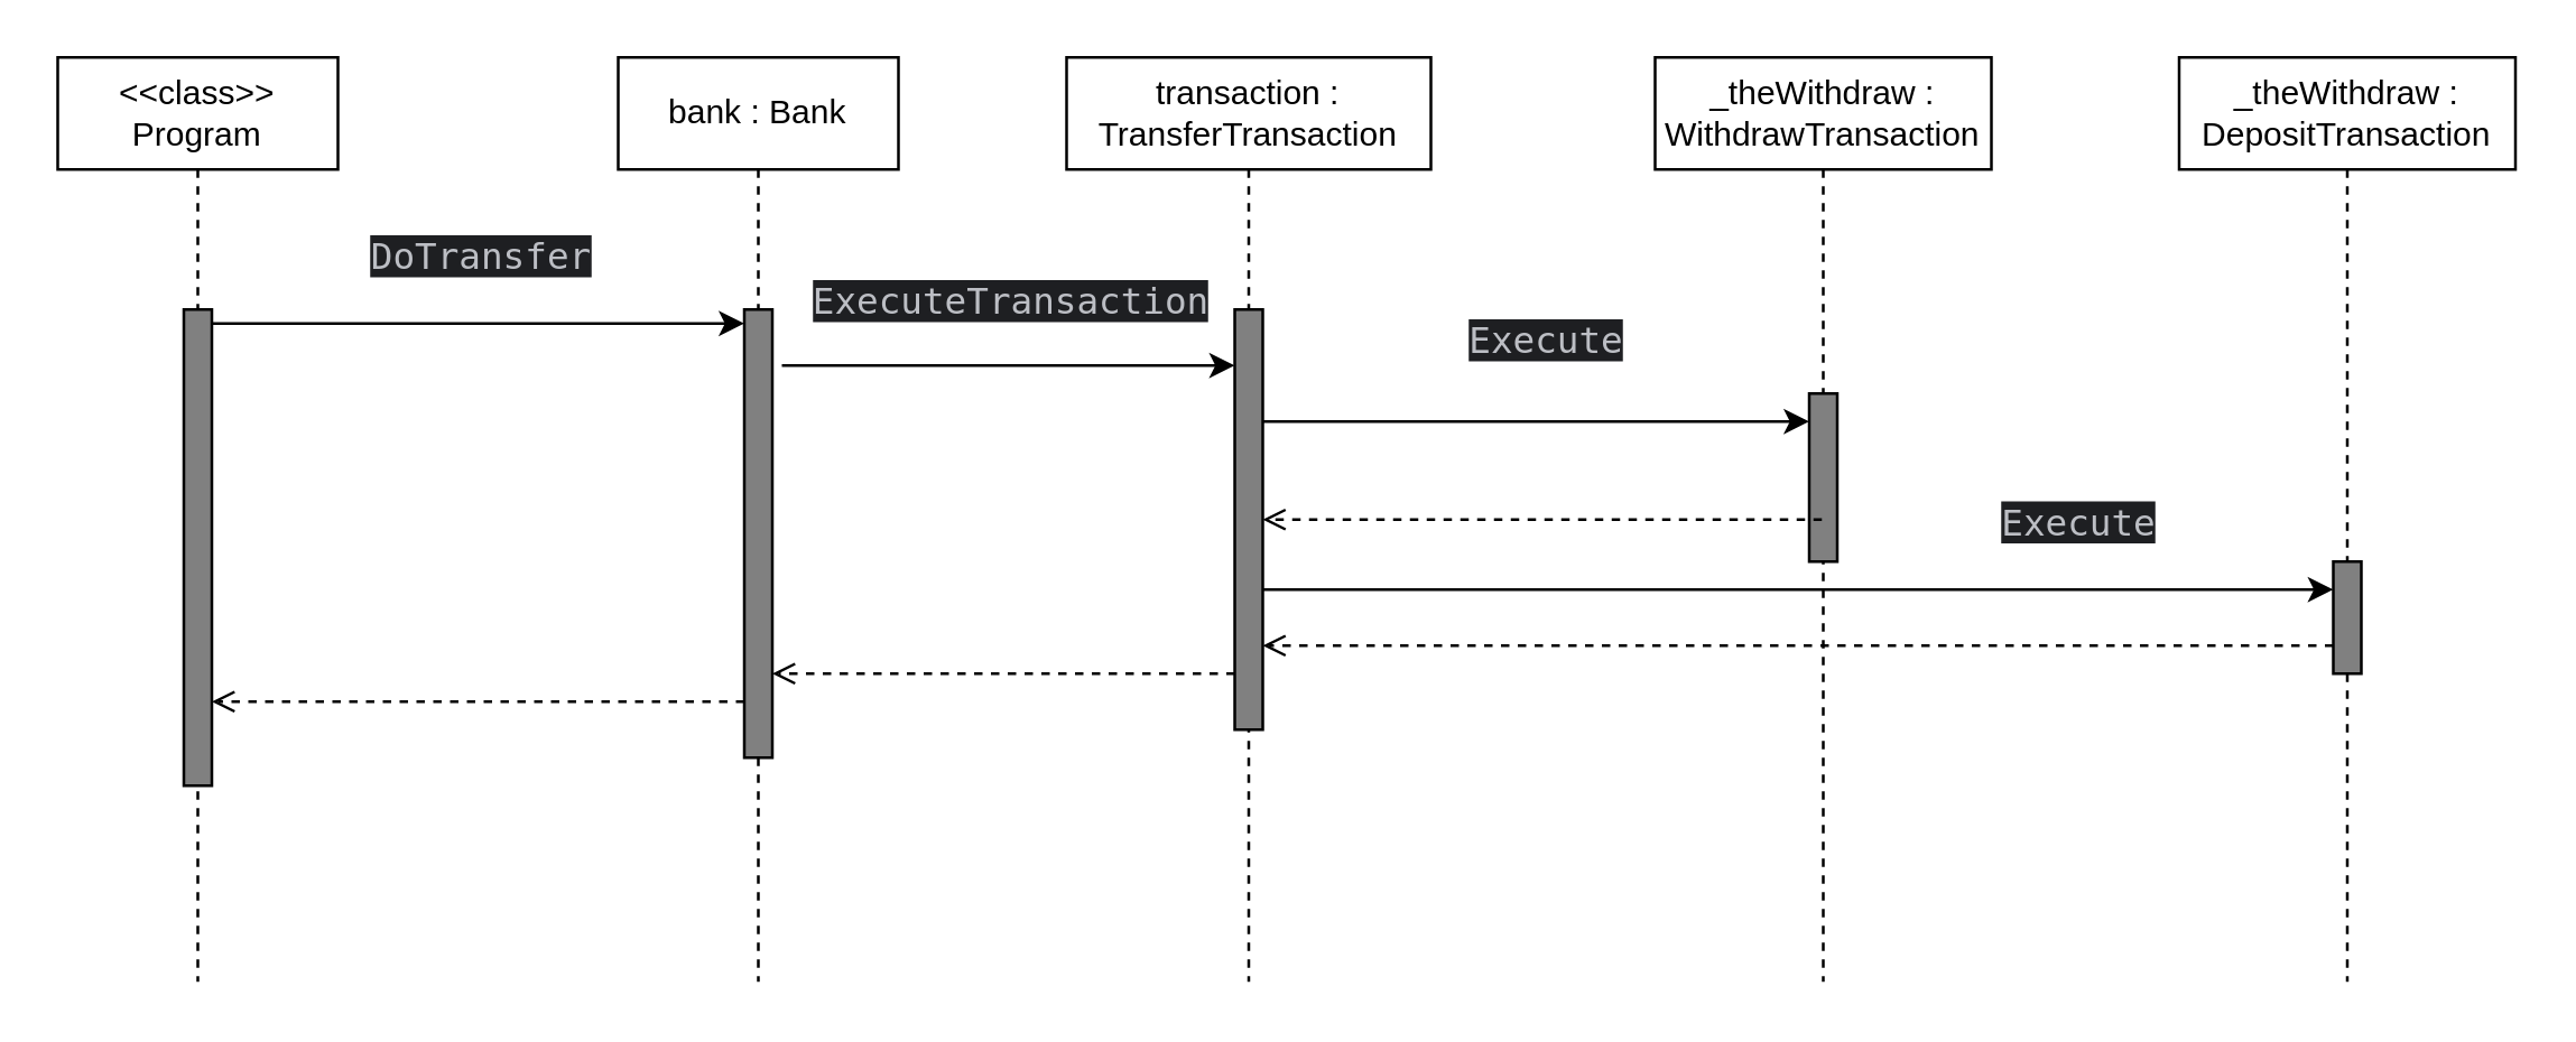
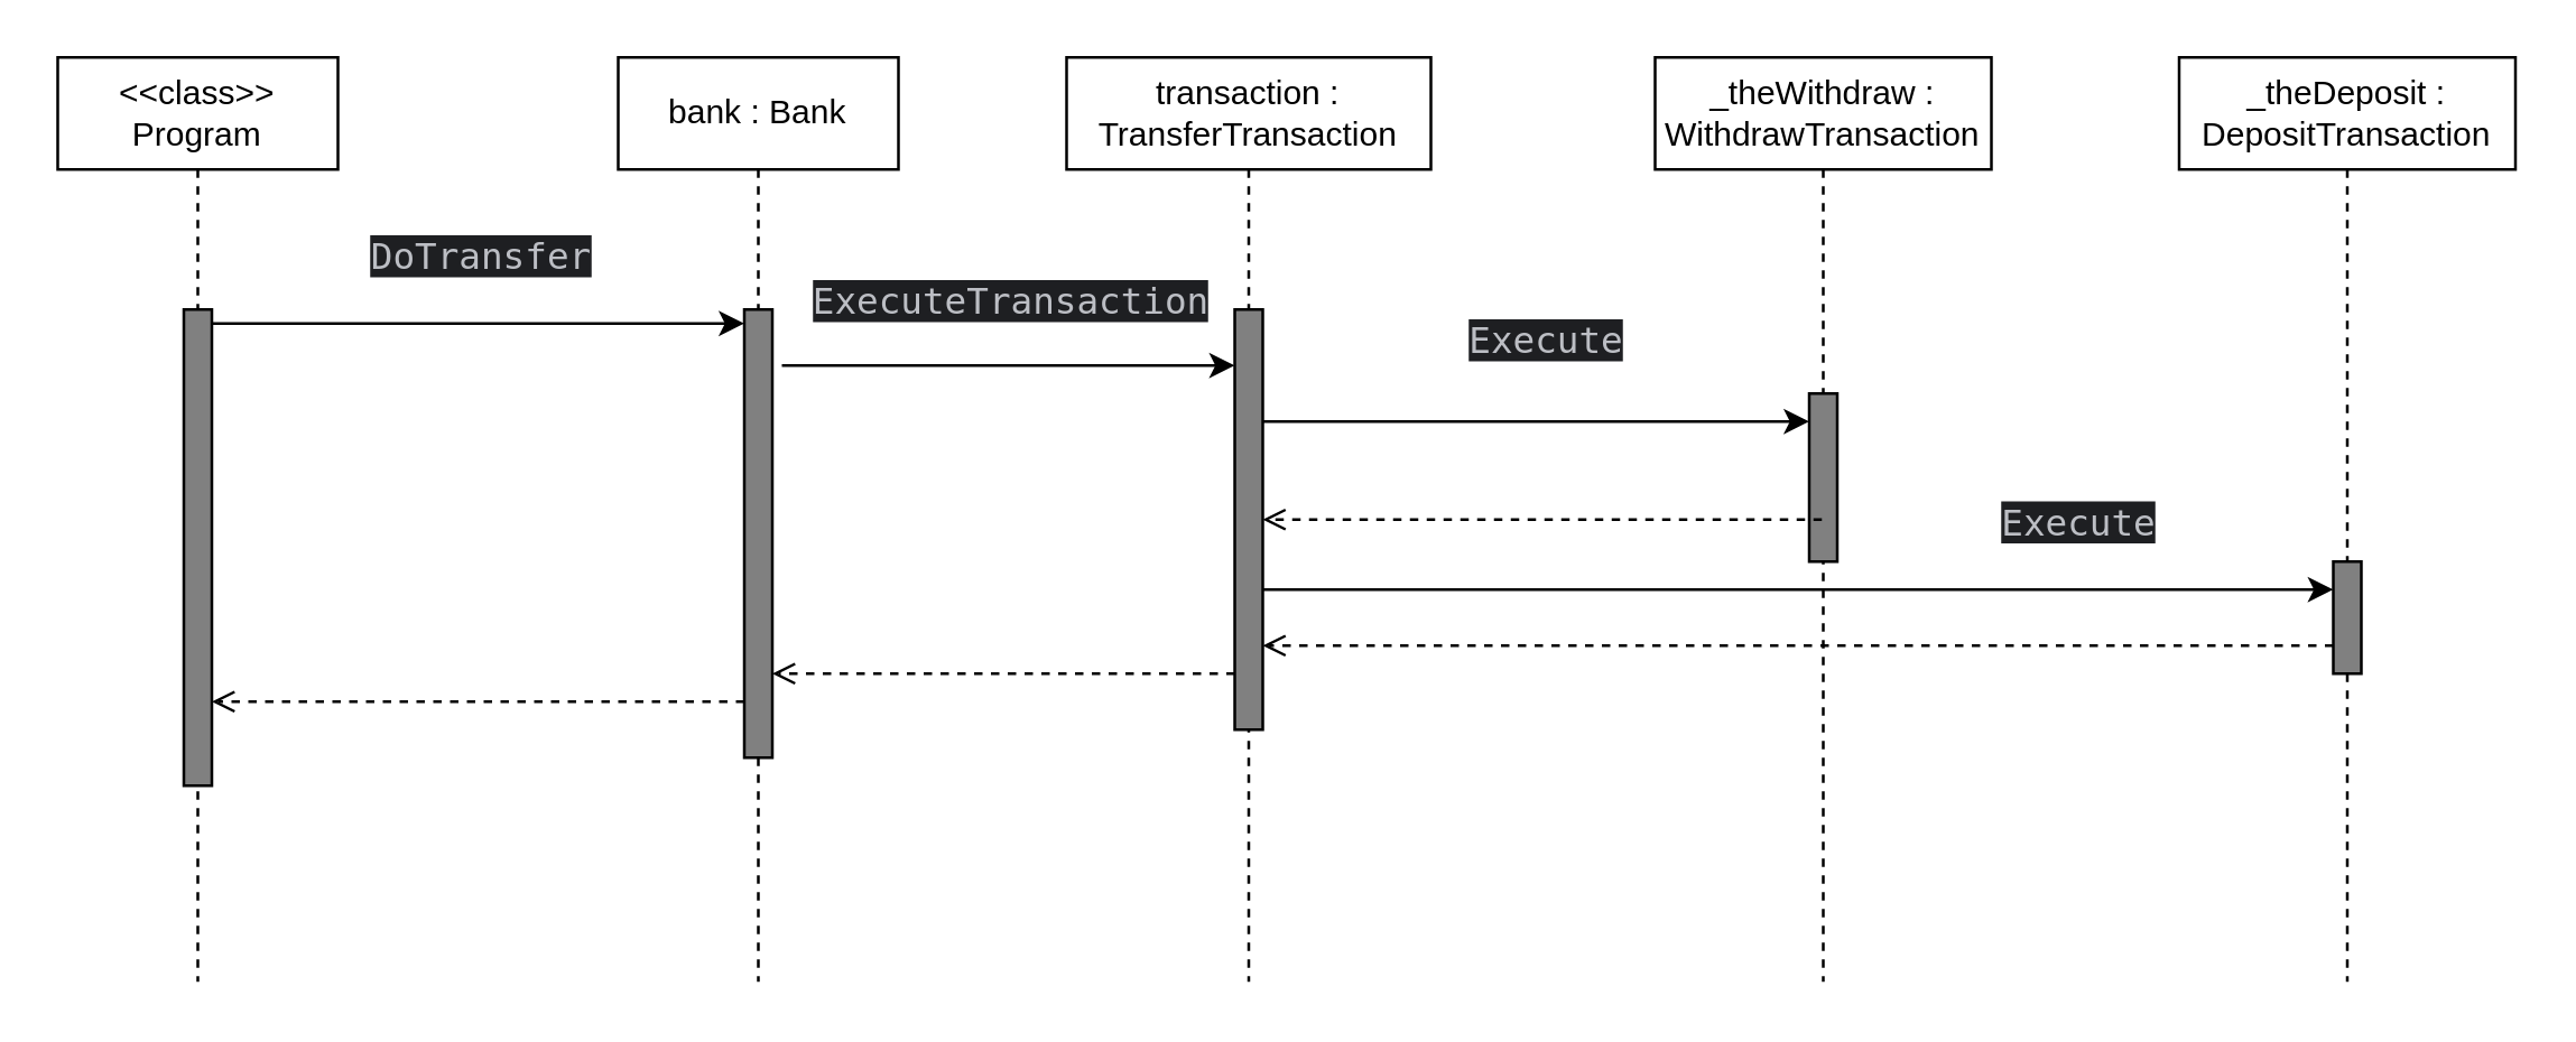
  <mxCell id="0" />
  <mxCell id="1" parent="0" />
  <mxCell id="2" value="&amp;lt;&amp;lt;class&amp;gt;&amp;gt;&lt;div&gt;Program&lt;/div&gt;" style="shape=umlLifeline;perimeter=lifelinePerimeter;whiteSpace=wrap;html=1;container=1;dropTarget=0;collapsible=0;recursiveResize=0;outlineConnect=0;portConstraint=eastwest;newEdgeStyle={&quot;edgeStyle&quot;:&quot;elbowEdgeStyle&quot;,&quot;elbow&quot;:&quot;vertical&quot;,&quot;curved&quot;:0,&quot;rounded&quot;:0};" vertex="1" parent="1"><mxGeometry x="20" y="20" width="100" height="330" as="geometry" /></mxCell>
  <mxCell id="3" value="" style="html=1;points=[[0,0,0,0,5],[0,1,0,0,-5],[1,0,0,0,5],[1,1,0,0,-5]];perimeter=orthogonalPerimeter;outlineConnect=0;targetShapes=umlLifeline;portConstraint=eastwest;newEdgeStyle={&quot;curved&quot;:0,&quot;rounded&quot;:0};fillColor=#808080;" vertex="1" parent="2"><mxGeometry x="45" y="90" width="10" height="170" as="geometry" /></mxCell>
  <mxCell id="4" value="bank : Bank" style="shape=umlLifeline;perimeter=lifelinePerimeter;whiteSpace=wrap;html=1;container=1;dropTarget=0;collapsible=0;recursiveResize=0;outlineConnect=0;portConstraint=eastwest;newEdgeStyle={&quot;edgeStyle&quot;:&quot;elbowEdgeStyle&quot;,&quot;elbow&quot;:&quot;vertical&quot;,&quot;curved&quot;:0,&quot;rounded&quot;:0};" vertex="1" parent="1"><mxGeometry x="220" y="20" width="100" height="330" as="geometry" /></mxCell>
  <mxCell id="5" value="" style="html=1;points=[[0,0,0,0,5],[0,1,0,0,-5],[1,0,0,0,5],[1,1,0,0,-5]];perimeter=orthogonalPerimeter;outlineConnect=0;targetShapes=umlLifeline;portConstraint=eastwest;newEdgeStyle={&quot;curved&quot;:0,&quot;rounded&quot;:0};fillColor=#808080;" vertex="1" parent="4"><mxGeometry x="45" y="90" width="10" height="160" as="geometry" /></mxCell>
  <mxCell id="6" style="edgeStyle=orthogonalEdgeStyle;rounded=0;orthogonalLoop=1;jettySize=auto;html=1;curved=0;exitX=1;exitY=0;exitDx=0;exitDy=5;exitPerimeter=0;entryX=0;entryY=0;entryDx=0;entryDy=5;entryPerimeter=0;" edge="1" parent="1" source="3" target="5"><mxGeometry relative="1" as="geometry" /></mxCell>
  <mxCell id="7" value="&lt;div style=&quot;background-color:#1e1f22;color:#bcbec4&quot;&gt;&lt;pre style=&quot;font-family:'JetBrains Mono',monospace;font-size:9.8pt;&quot;&gt;DoTransfer&lt;/pre&gt;&lt;/div&gt;" style="edgeLabel;html=1;align=center;verticalAlign=middle;resizable=0;points=[];" vertex="1" connectable="0" parent="6"><mxGeometry x="-0.192" y="1" relative="1" as="geometry"><mxPoint x="18" y="-24" as="offset" /></mxGeometry></mxCell>
  <mxCell id="8" value="transaction : TransferTransaction" style="shape=umlLifeline;perimeter=lifelinePerimeter;whiteSpace=wrap;html=1;container=1;dropTarget=0;collapsible=0;recursiveResize=0;outlineConnect=0;portConstraint=eastwest;newEdgeStyle={&quot;edgeStyle&quot;:&quot;elbowEdgeStyle&quot;,&quot;elbow&quot;:&quot;vertical&quot;,&quot;curved&quot;:0,&quot;rounded&quot;:0};" vertex="1" parent="1"><mxGeometry x="380" y="20" width="130" height="330" as="geometry" /></mxCell>
  <mxCell id="9" value="" style="html=1;points=[[0,0,0,0,5],[0,1,0,0,-5],[1,0,0,0,5],[1,1,0,0,-5]];perimeter=orthogonalPerimeter;outlineConnect=0;targetShapes=umlLifeline;portConstraint=eastwest;newEdgeStyle={&quot;curved&quot;:0,&quot;rounded&quot;:0};fillColor=#808080;" vertex="1" parent="8"><mxGeometry x="60" y="90" width="10" height="150" as="geometry" /></mxCell>
  <mxCell id="10" style="rounded=0;orthogonalLoop=1;jettySize=auto;html=1;exitX=1.34;exitY=0.197;exitDx=0;exitDy=0;exitPerimeter=0;" edge="1" parent="1"><mxGeometry relative="1" as="geometry"><mxPoint x="278.4" y="130" as="sourcePoint" /><mxPoint x="440" y="130" as="targetPoint" /></mxGeometry></mxCell>
  <mxCell id="11" value="&lt;div style=&quot;background-color:#1e1f22;color:#bcbec4&quot;&gt;&lt;pre style=&quot;font-family:'JetBrains Mono',monospace;font-size:9.8pt;&quot;&gt;ExecuteTransaction&lt;/pre&gt;&lt;/div&gt;" style="edgeLabel;html=1;align=center;verticalAlign=middle;resizable=0;points=[];" vertex="1" connectable="0" parent="10"><mxGeometry x="-0.041" y="1" relative="1" as="geometry"><mxPoint x="4" y="-23" as="offset" /></mxGeometry></mxCell>
  <mxCell id="12" value="_theWithdraw : WithdrawTransaction" style="shape=umlLifeline;perimeter=lifelinePerimeter;whiteSpace=wrap;html=1;container=1;dropTarget=0;collapsible=0;recursiveResize=0;outlineConnect=0;portConstraint=eastwest;newEdgeStyle={&quot;edgeStyle&quot;:&quot;elbowEdgeStyle&quot;,&quot;elbow&quot;:&quot;vertical&quot;,&quot;curved&quot;:0,&quot;rounded&quot;:0};" vertex="1" parent="1"><mxGeometry x="590" y="20" width="120" height="330" as="geometry" /></mxCell>
  <mxCell id="13" value="" style="html=1;points=[[0,0,0,0,5],[0,1,0,0,-5],[1,0,0,0,5],[1,1,0,0,-5]];perimeter=orthogonalPerimeter;outlineConnect=0;targetShapes=umlLifeline;portConstraint=eastwest;newEdgeStyle={&quot;curved&quot;:0,&quot;rounded&quot;:0};fillColor=#808080;" vertex="1" parent="12"><mxGeometry x="55" y="120" width="10" height="60" as="geometry" /></mxCell>
  <mxCell id="14" style="rounded=0;orthogonalLoop=1;jettySize=auto;html=1;" edge="1" parent="1" target="13"><mxGeometry relative="1" as="geometry"><mxPoint x="450" y="150" as="sourcePoint" /><mxPoint x="639.5" y="150" as="targetPoint" /></mxGeometry></mxCell>
  <mxCell id="15" value="&lt;div style=&quot;background-color:#1e1f22;color:#bcbec4&quot;&gt;&lt;pre style=&quot;font-family:'JetBrains Mono',monospace;font-size:9.8pt;&quot;&gt;Execute&lt;/pre&gt;&lt;/div&gt;" style="edgeLabel;html=1;align=center;verticalAlign=middle;resizable=0;points=[];" vertex="1" connectable="0" parent="14"><mxGeometry x="-0.031" y="-1" relative="1" as="geometry"><mxPoint x="6" y="-31" as="offset" /></mxGeometry></mxCell>
- <mxCell id="16" value="_theWithdraw : DepositTransaction" style="shape=umlLifeline;perimeter=lifelinePerimeter;whiteSpace=wrap;html=1;container=1;dropTarget=0;collapsible=0;recursiveResize=0;outlineConnect=0;portConstraint=eastwest;newEdgeStyle={&quot;edgeStyle&quot;:&quot;elbowEdgeStyle&quot;,&quot;elbow&quot;:&quot;vertical&quot;,&quot;curved&quot;:0,&quot;rounded&quot;:0};" vertex="1" parent="1"><mxGeometry x="777" y="20" width="120" height="330" as="geometry" /></mxCell>
+ <mxCell id="16" value="_theDeposit : DepositTransaction" style="shape=umlLifeline;perimeter=lifelinePerimeter;whiteSpace=wrap;html=1;container=1;dropTarget=0;collapsible=0;recursiveResize=0;outlineConnect=0;portConstraint=eastwest;newEdgeStyle={&quot;edgeStyle&quot;:&quot;elbowEdgeStyle&quot;,&quot;elbow&quot;:&quot;vertical&quot;,&quot;curved&quot;:0,&quot;rounded&quot;:0};" vertex="1" parent="1"><mxGeometry x="777" y="20" width="120" height="330" as="geometry" /></mxCell>
  <mxCell id="17" value="" style="html=1;points=[[0,0,0,0,5],[0,1,0,0,-5],[1,0,0,0,5],[1,1,0,0,-5]];perimeter=orthogonalPerimeter;outlineConnect=0;targetShapes=umlLifeline;portConstraint=eastwest;newEdgeStyle={&quot;curved&quot;:0,&quot;rounded&quot;:0};fillColor=#808080;" vertex="1" parent="16"><mxGeometry x="55" y="180" width="10" height="40" as="geometry" /></mxCell>
  <mxCell id="18" style="rounded=0;orthogonalLoop=1;jettySize=auto;html=1;" edge="1" parent="1" target="17"><mxGeometry relative="1" as="geometry"><mxPoint x="450" y="210" as="sourcePoint" /><mxPoint x="836.5" y="210" as="targetPoint" /></mxGeometry></mxCell>
  <mxCell id="19" value="&lt;div style=&quot;background-color:#1e1f22;color:#bcbec4&quot;&gt;&lt;pre style=&quot;font-family:'JetBrains Mono',monospace;font-size:9.8pt;&quot;&gt;Execute&lt;/pre&gt;&lt;/div&gt;" style="edgeLabel;html=1;align=center;verticalAlign=middle;resizable=0;points=[];" vertex="1" connectable="0" parent="18"><mxGeometry x="0.45" y="3" relative="1" as="geometry"><mxPoint x="13" y="-22" as="offset" /></mxGeometry></mxCell>
  <mxCell id="20" style="rounded=0;orthogonalLoop=1;jettySize=auto;html=1;dashed=1;endArrow=open;endFill=0;" edge="1" parent="1" source="12"><mxGeometry relative="1" as="geometry"><mxPoint x="450" y="185" as="targetPoint" /></mxGeometry></mxCell>
  <mxCell id="21" style="rounded=0;orthogonalLoop=1;jettySize=auto;html=1;dashed=1;endArrow=open;endFill=0;" edge="1" parent="1"><mxGeometry relative="1" as="geometry"><mxPoint x="832" y="230" as="sourcePoint" /><mxPoint x="450" y="230" as="targetPoint" /></mxGeometry></mxCell>
  <mxCell id="22" style="rounded=0;orthogonalLoop=1;jettySize=auto;html=1;dashed=1;endArrow=open;endFill=0;" edge="1" parent="1"><mxGeometry relative="1" as="geometry"><mxPoint x="440" y="240" as="sourcePoint" /><mxPoint x="275" y="240" as="targetPoint" /></mxGeometry></mxCell>
  <mxCell id="23" style="rounded=0;orthogonalLoop=1;jettySize=auto;html=1;dashed=1;endArrow=open;endFill=0;" edge="1" parent="1" target="3"><mxGeometry relative="1" as="geometry"><mxPoint x="265" y="250" as="sourcePoint" /><mxPoint x="100" y="250" as="targetPoint" /></mxGeometry></mxCell>
